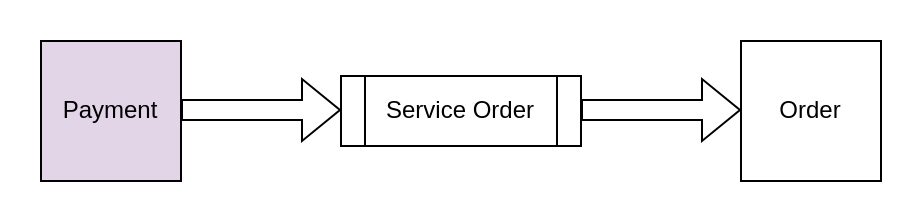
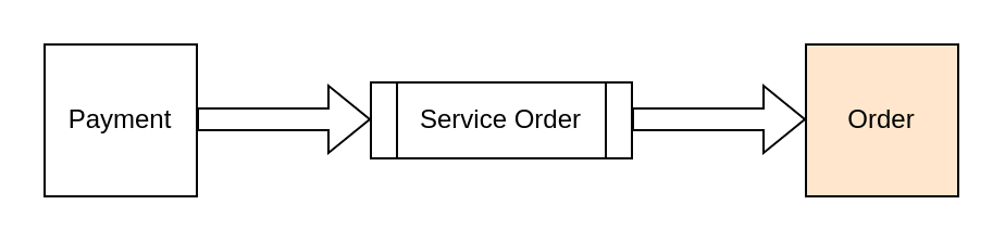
  <mxCell id="0" />
  <mxCell id="1" parent="0" />
- <mxCell id="2" value="Payment" style="whiteSpace=wrap;html=1;aspect=fixed;fillColor=#e1d5e7;" vertex="1" parent="1"><mxGeometry x="20" y="20" width="70" height="70" as="geometry" /></mxCell>
+ <mxCell id="2" value="Payment" style="whiteSpace=wrap;html=1;aspect=fixed;" vertex="1" parent="1"><mxGeometry x="20" y="20" width="70" height="70" as="geometry" /></mxCell>
  <mxCell id="3" value="" style="shape=flexArrow;endArrow=classic;html=1;rounded=0;" edge="1" parent="1"><mxGeometry width="50" height="50" relative="1" as="geometry"><mxPoint x="90" y="54.5" as="sourcePoint" /><mxPoint x="170" y="54.5" as="targetPoint" /></mxGeometry></mxCell>
  <mxCell id="4" value="Service Order" style="shape=process;whiteSpace=wrap;html=1;backgroundOutline=1;" vertex="1" parent="1"><mxGeometry x="170" y="37.5" width="120" height="35" as="geometry" /></mxCell>
  <mxCell id="5" value="" style="shape=flexArrow;endArrow=classic;html=1;rounded=0;" edge="1" parent="1"><mxGeometry width="50" height="50" relative="1" as="geometry"><mxPoint x="290" y="54.5" as="sourcePoint" /><mxPoint x="370" y="54.5" as="targetPoint" /></mxGeometry></mxCell>
- <mxCell id="6" value="Order" style="whiteSpace=wrap;html=1;aspect=fixed;" vertex="1" parent="1"><mxGeometry x="370" y="20" width="70" height="70" as="geometry" /></mxCell>
+ <mxCell id="6" value="Order" style="whiteSpace=wrap;html=1;aspect=fixed;fillColor=#ffe6cc;" vertex="1" parent="1"><mxGeometry x="370" y="20" width="70" height="70" as="geometry" /></mxCell>
